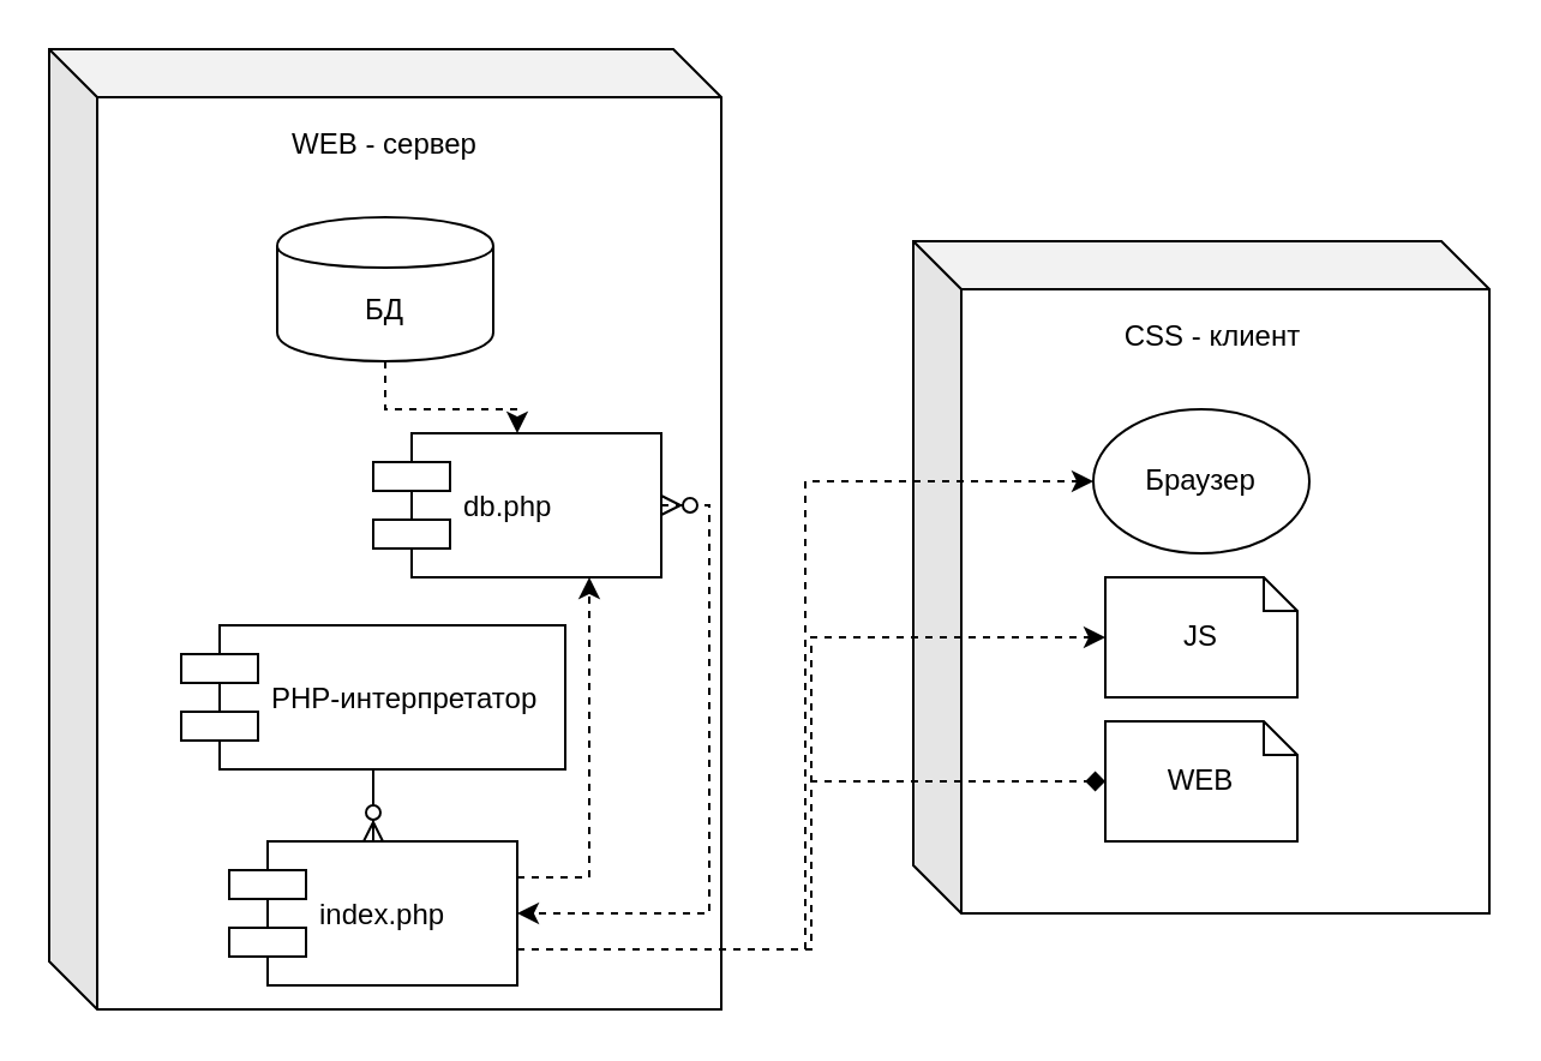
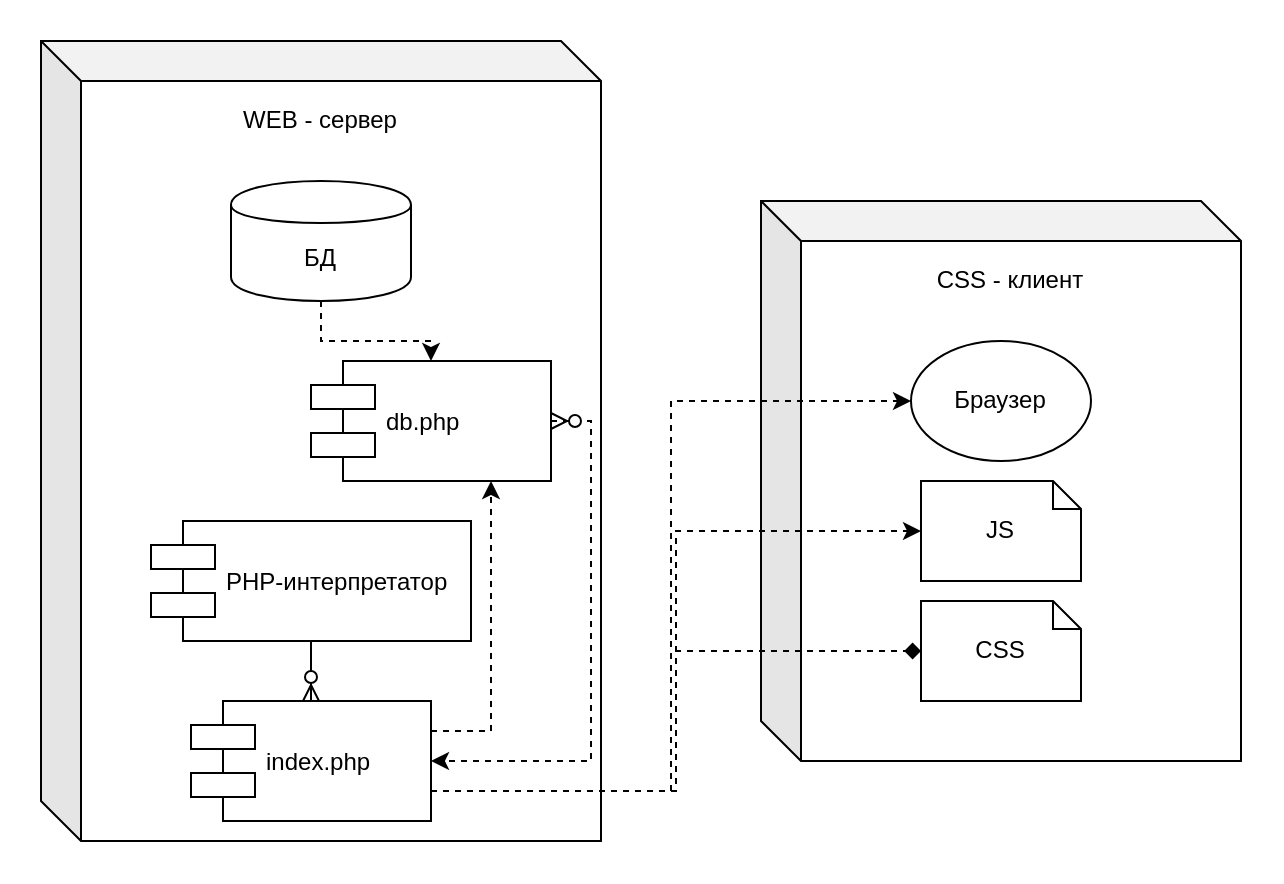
  <mxCell id="0" />
  <mxCell id="1" parent="0" />
  <mxCell id="2" value="" style="shape=cube;whiteSpace=wrap;html=1;boundedLbl=1;backgroundOutline=1;darkOpacity=0.05;darkOpacity2=0.1;" vertex="1" parent="1"><mxGeometry x="20" y="20" width="280" height="400" as="geometry" /></mxCell>
  <mxCell id="3" value="WEB - сервер" style="text;html=1;strokeColor=none;fillColor=none;align=center;verticalAlign=middle;whiteSpace=wrap;rounded=0;" vertex="1" parent="1"><mxGeometry x="105" y="50" width="110" height="20" as="geometry" /></mxCell>
  <mxCell id="4" value="" style="shape=cube;whiteSpace=wrap;html=1;boundedLbl=1;backgroundOutline=1;darkOpacity=0.05;darkOpacity2=0.1;" vertex="1" parent="1"><mxGeometry x="380" y="100" width="240" height="280" as="geometry" /></mxCell>
  <mxCell id="5" value="CSS - клиент" style="text;html=1;strokeColor=none;fillColor=none;align=center;verticalAlign=middle;whiteSpace=wrap;rounded=0;" vertex="1" parent="1"><mxGeometry x="450" y="130" width="110" height="20" as="geometry" /></mxCell>
  <mxCell id="6" value="Браузер" style="ellipse;whiteSpace=wrap;html=1;" vertex="1" parent="1"><mxGeometry x="455" y="170" width="90" height="60" as="geometry" /></mxCell>
  <mxCell id="7" value="&lt;div&gt;&lt;span style=&quot;line-height: 410%&quot;&gt;JS&lt;/span&gt;&lt;/div&gt;" style="shape=note;whiteSpace=wrap;html=1;size=14;verticalAlign=top;align=center;spacingTop=-6;" vertex="1" parent="1"><mxGeometry x="460" y="240" width="80" height="50" as="geometry" /></mxCell>
- <mxCell id="8" value="&lt;div&gt;&lt;span style=&quot;line-height: 410%&quot;&gt;WEB&lt;/span&gt;&lt;/div&gt;" style="shape=note;whiteSpace=wrap;html=1;size=14;verticalAlign=top;align=center;spacingTop=-6;" vertex="1" parent="1"><mxGeometry x="460" y="300" width="80" height="50" as="geometry" /></mxCell>
+ <mxCell id="8" value="&lt;div&gt;&lt;span style=&quot;line-height: 410%&quot;&gt;CSS&lt;/span&gt;&lt;/div&gt;" style="shape=note;whiteSpace=wrap;html=1;size=14;verticalAlign=top;align=center;spacingTop=-6;" vertex="1" parent="1"><mxGeometry x="460" y="300" width="80" height="50" as="geometry" /></mxCell>
  <mxCell id="9" style="edgeStyle=orthogonalEdgeStyle;rounded=0;orthogonalLoop=1;jettySize=auto;html=1;exitX=0.5;exitY=1;exitDx=0;exitDy=0;dashed=1;" edge="1" parent="1" source="10" target="19"><mxGeometry relative="1" as="geometry" /></mxCell>
  <mxCell id="10" value="БД" style="shape=cylinder;whiteSpace=wrap;html=1;boundedLbl=1;backgroundOutline=1;" vertex="1" parent="1"><mxGeometry x="115" y="90" width="90" height="60" as="geometry" /></mxCell>
  <mxCell id="11" style="edgeStyle=orthogonalEdgeStyle;rounded=0;orthogonalLoop=1;jettySize=auto;html=1;exitX=0.5;exitY=1;exitDx=0;exitDy=0;startArrow=none;startFill=0;endArrow=ERzeroToMany;endFill=1;" edge="1" parent="1" source="12" target="17"><mxGeometry relative="1" as="geometry" /></mxCell>
  <mxCell id="12" value="PHP-интерпретатор" style="shape=component;align=left;spacingLeft=36;" vertex="1" parent="1"><mxGeometry x="75" y="260" width="160" height="60" as="geometry" /></mxCell>
  <mxCell id="13" style="edgeStyle=orthogonalEdgeStyle;rounded=0;orthogonalLoop=1;jettySize=auto;html=1;exitX=1;exitY=0.75;exitDx=0;exitDy=0;entryX=0;entryY=0.5;entryDx=0;entryDy=0;entryPerimeter=0;dashed=1;" edge="1" parent="1" source="17" target="7"><mxGeometry relative="1" as="geometry" /></mxCell>
  <mxCell id="14" style="edgeStyle=orthogonalEdgeStyle;rounded=0;orthogonalLoop=1;jettySize=auto;html=1;exitX=1;exitY=0.75;exitDx=0;exitDy=0;dashed=1;endArrow=diamond;" edge="1" parent="1" source="17" target="8"><mxGeometry relative="1" as="geometry" /></mxCell>
  <mxCell id="15" style="edgeStyle=orthogonalEdgeStyle;rounded=0;orthogonalLoop=1;jettySize=auto;html=1;exitX=1;exitY=0.25;exitDx=0;exitDy=0;entryX=0.75;entryY=1;entryDx=0;entryDy=0;dashed=1;startArrow=none;startFill=0;" edge="1" parent="1" source="17" target="19"><mxGeometry relative="1" as="geometry" /></mxCell>
  <mxCell id="16" style="edgeStyle=orthogonalEdgeStyle;rounded=0;orthogonalLoop=1;jettySize=auto;html=1;exitX=1;exitY=0.75;exitDx=0;exitDy=0;entryX=0;entryY=0.5;entryDx=0;entryDy=0;startArrow=none;startFill=0;endArrow=classic;endFill=1;dashed=1;" edge="1" parent="1" source="17" target="6"><mxGeometry relative="1" as="geometry" /></mxCell>
  <mxCell id="17" value="index.php" style="shape=component;align=left;spacingLeft=36;" vertex="1" parent="1"><mxGeometry x="95" y="350" width="120" height="60" as="geometry" /></mxCell>
  <mxCell id="18" style="edgeStyle=orthogonalEdgeStyle;rounded=0;orthogonalLoop=1;jettySize=auto;html=1;exitX=1;exitY=0.5;exitDx=0;exitDy=0;entryX=1;entryY=0.5;entryDx=0;entryDy=0;dashed=1;startArrow=ERzeroToMany;startFill=1;" edge="1" parent="1" source="19" target="17"><mxGeometry relative="1" as="geometry" /></mxCell>
  <mxCell id="19" value="db.php" style="shape=component;align=left;spacingLeft=36;" vertex="1" parent="1"><mxGeometry x="155" y="180" width="120" height="60" as="geometry" /></mxCell>
